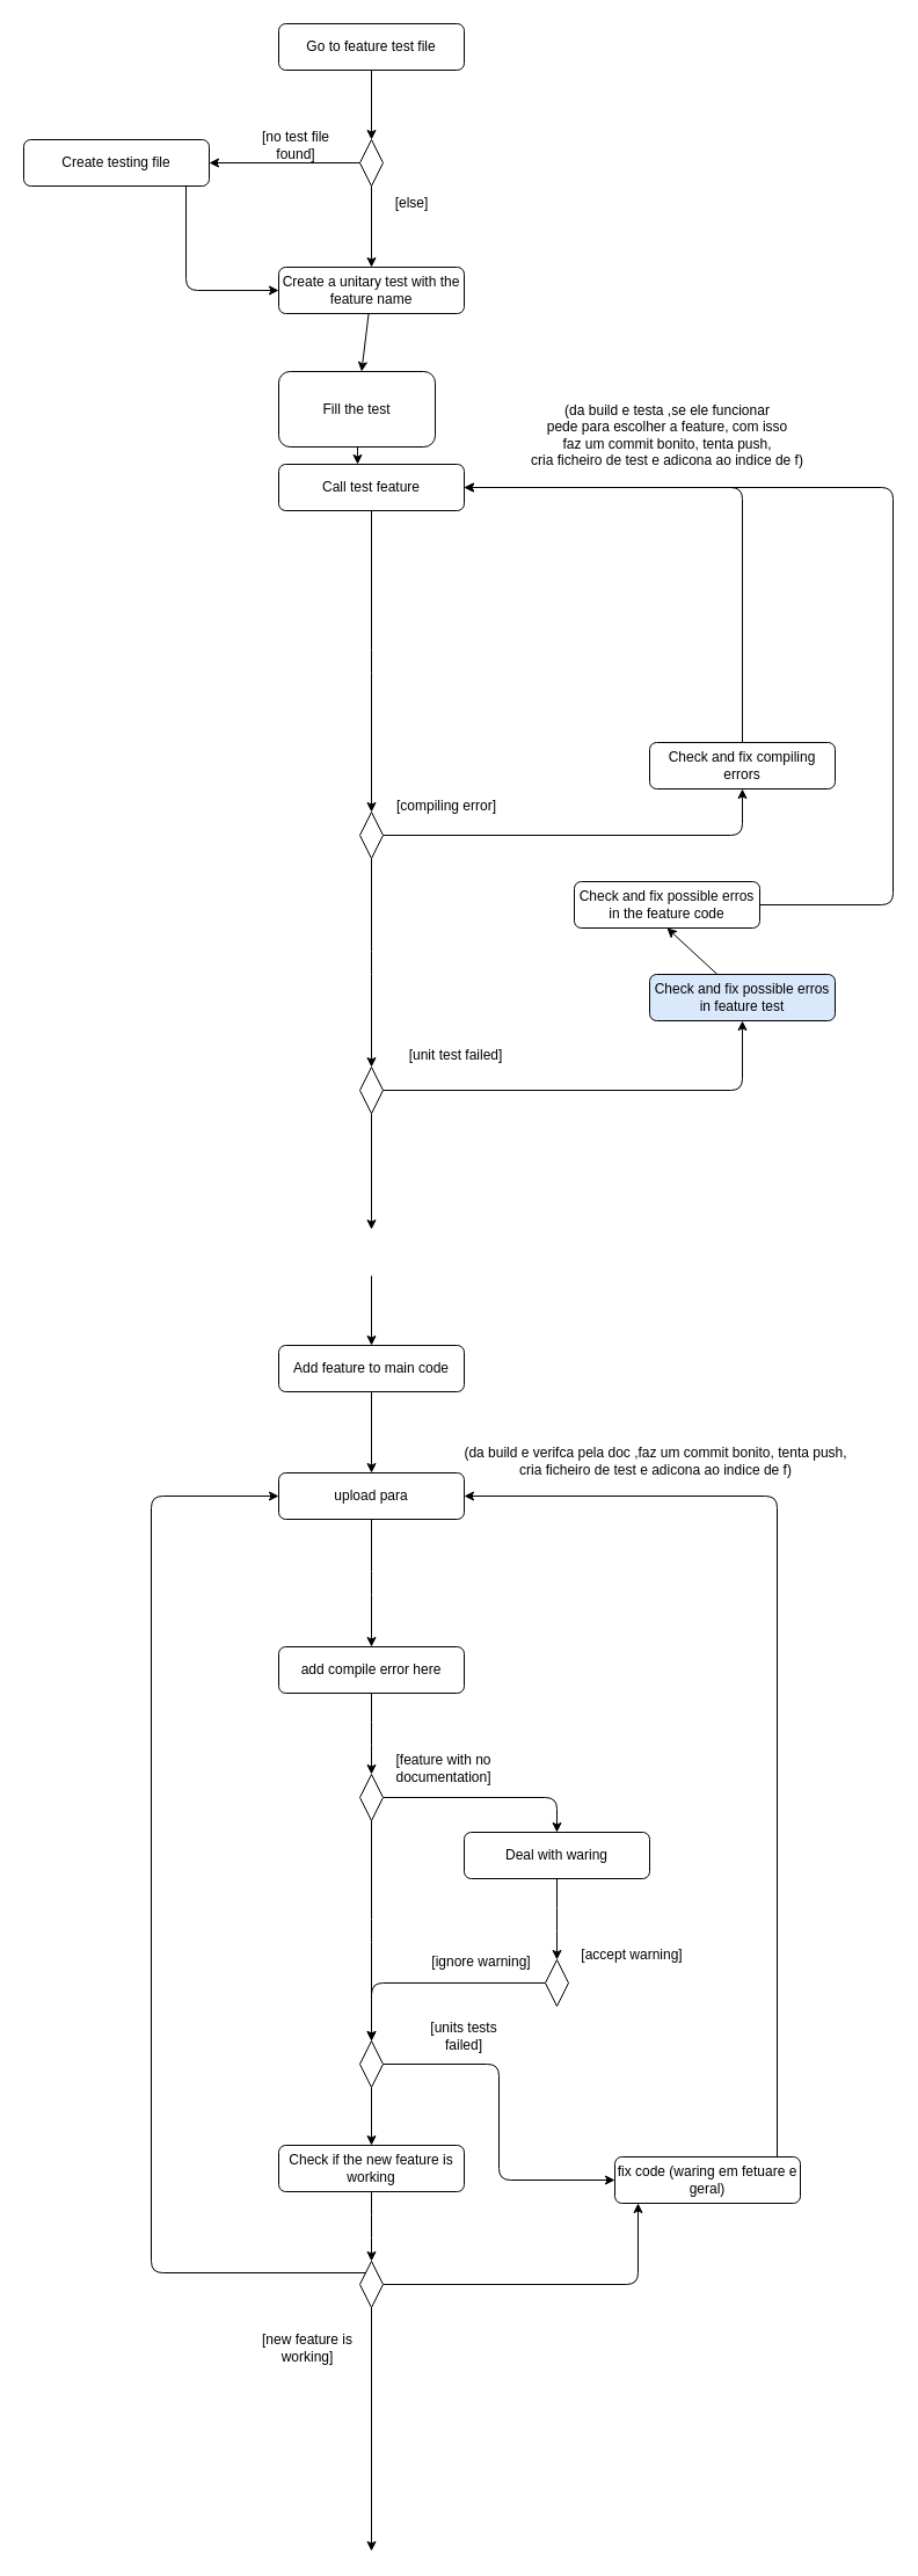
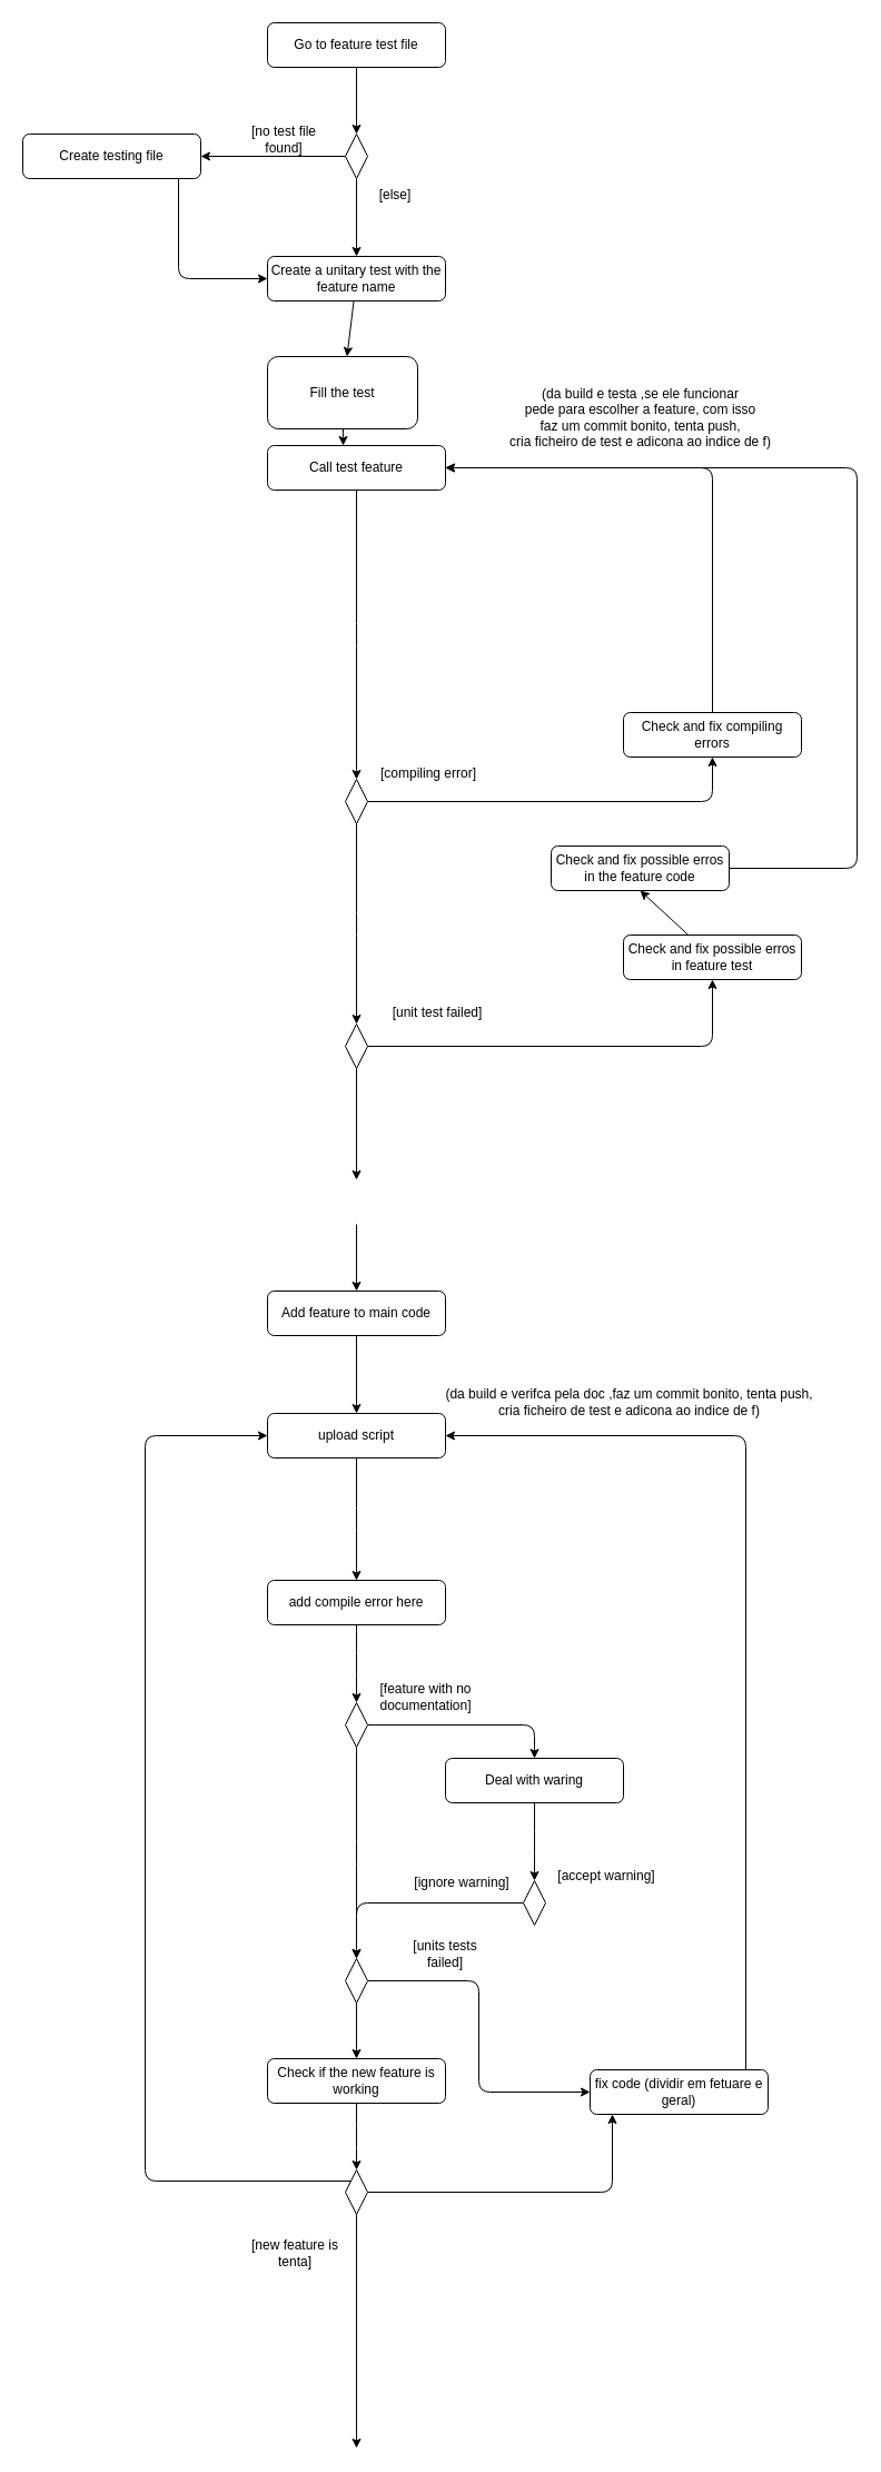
  <mxCell id="0" />
  <mxCell id="1" parent="0" />
  <mxCell id="2" style="edgeStyle=none;html=1;" parent="1" source="3" target="4" edge="1"><mxGeometry relative="1" as="geometry"><mxPoint x="320" y="1588" as="sourcePoint" /></mxGeometry></mxCell>
  <mxCell id="3" value="Add feature to main code" style="rounded=1;whiteSpace=wrap;html=1;" parent="1" vertex="1"><mxGeometry x="240" y="1160" width="160" height="40" as="geometry" /></mxCell>
- <mxCell id="4" value="upload para" style="rounded=1;whiteSpace=wrap;html=1;" parent="1" vertex="1"><mxGeometry x="240" y="1270" width="160" height="40" as="geometry" /></mxCell>
+ <mxCell id="4" value="upload script" style="rounded=1;whiteSpace=wrap;html=1;" parent="1" vertex="1"><mxGeometry x="240" y="1270" width="160" height="40" as="geometry" /></mxCell>
  <mxCell id="5" style="edgeStyle=none;html=1;" parent="1" source="6" edge="1"><mxGeometry relative="1" as="geometry"><mxPoint x="320" y="1060" as="targetPoint" /></mxGeometry></mxCell>
  <mxCell id="6" value="" style="rhombus;whiteSpace=wrap;html=1;" parent="1" vertex="1"><mxGeometry x="310" y="920" width="20" height="40" as="geometry" /></mxCell>
  <mxCell id="7" style="edgeStyle=orthogonalEdgeStyle;html=1;" parent="1" source="9" target="11" edge="1"><mxGeometry relative="1" as="geometry" /></mxCell>
  <mxCell id="8" style="edgeStyle=elbowEdgeStyle;html=1;" parent="1" source="9" target="59" edge="1"><mxGeometry relative="1" as="geometry" /></mxCell>
  <mxCell id="9" value="" style="rhombus;whiteSpace=wrap;html=1;" parent="1" vertex="1"><mxGeometry x="310" y="1760" width="20" height="40" as="geometry" /></mxCell>
  <mxCell id="10" style="edgeStyle=elbowEdgeStyle;html=1;" parent="1" source="11" target="25" edge="1"><mxGeometry relative="1" as="geometry" /></mxCell>
  <mxCell id="11" value="Check if the new feature is working" style="rounded=1;whiteSpace=wrap;html=1;" parent="1" vertex="1"><mxGeometry x="240" y="1850" width="160" height="40" as="geometry" /></mxCell>
  <mxCell id="12" style="edgeStyle=elbowEdgeStyle;html=1;" parent="1" source="32" target="45" edge="1"><mxGeometry relative="1" as="geometry"><mxPoint x="480" y="1550" as="targetPoint" /><Array as="points"><mxPoint x="480" y="1619" /></Array></mxGeometry></mxCell>
  <mxCell id="13" style="edgeStyle=elbowEdgeStyle;html=1;" parent="1" source="4" edge="1"><mxGeometry relative="1" as="geometry"><mxPoint x="320.172" y="1659.655" as="sourcePoint" /><mxPoint x="320" y="1420" as="targetPoint" /></mxGeometry></mxCell>
  <mxCell id="14" value="" style="group" parent="1" vertex="1" connectable="0"><mxGeometry x="347.5" y="895" width="90" height="30" as="geometry" /></mxCell>
  <mxCell id="15" value="[unit test failed]" style="text;html=1;strokeColor=none;fillColor=none;align=center;verticalAlign=middle;whiteSpace=wrap;rounded=0;" parent="14" vertex="1"><mxGeometry width="90" height="30" as="geometry" /></mxCell>
  <mxCell id="16" style="edgeStyle=none;html=1;" parent="1" target="3" edge="1"><mxGeometry relative="1" as="geometry"><mxPoint x="320" y="1100" as="sourcePoint" /></mxGeometry></mxCell>
  <mxCell id="17" value="[feature with no documentation]" style="text;strokeColor=none;align=center;fillColor=none;html=1;verticalAlign=middle;whiteSpace=wrap;rounded=0;" parent="1" vertex="1"><mxGeometry x="330" y="1510" width="105" height="30" as="geometry" /></mxCell>
  <mxCell id="18" value="" style="group" parent="1" vertex="1" connectable="0"><mxGeometry x="355" y="1730" width="90" height="41" as="geometry" /></mxCell>
  <mxCell id="19" value="" style="group" parent="18" vertex="1" connectable="0"><mxGeometry width="90" height="41" as="geometry" /></mxCell>
  <mxCell id="20" style="edgeStyle=orthogonalEdgeStyle;html=1;" parent="19" edge="1"><mxGeometry relative="1" as="geometry" /></mxCell>
  <mxCell id="21" value="[units tests failed]" style="text;html=1;strokeColor=none;fillColor=none;align=center;verticalAlign=middle;whiteSpace=wrap;rounded=0;" parent="19" vertex="1"><mxGeometry y="11" width="90" height="30" as="geometry" /></mxCell>
  <mxCell id="22" style="edgeStyle=elbowEdgeStyle;html=1;" parent="1" source="25" edge="1"><mxGeometry relative="1" as="geometry"><mxPoint x="320.333" y="2200" as="targetPoint" /></mxGeometry></mxCell>
  <mxCell id="23" style="edgeStyle=elbowEdgeStyle;html=1;" parent="1" source="25" target="4" edge="1"><mxGeometry relative="1" as="geometry"><Array as="points"><mxPoint x="130" y="1960" /><mxPoint x="90" y="2010" /></Array></mxGeometry></mxCell>
  <mxCell id="24" style="edgeStyle=elbowEdgeStyle;html=1;" parent="1" source="25" target="59" edge="1"><mxGeometry relative="1" as="geometry"><Array as="points"><mxPoint x="550" y="1890" /></Array></mxGeometry></mxCell>
  <mxCell id="25" value="" style="rhombus;whiteSpace=wrap;html=1;" parent="1" vertex="1"><mxGeometry x="310" y="1950" width="20" height="40" as="geometry" /></mxCell>
  <mxCell id="26" style="edgeStyle=orthogonalEdgeStyle;html=1;" parent="1" source="6" target="27" edge="1"><mxGeometry relative="1" as="geometry" /></mxCell>
- <mxCell id="27" value="Check and fix possible erros in feature test" style="rounded=1;whiteSpace=wrap;html=1;fillColor=#dae8fc;" parent="1" vertex="1"><mxGeometry x="560" y="840" width="160" height="40" as="geometry" /></mxCell>
+ <mxCell id="27" value="Check and fix possible erros in feature test" style="rounded=1;whiteSpace=wrap;html=1;" parent="1" vertex="1"><mxGeometry x="560" y="840" width="160" height="40" as="geometry" /></mxCell>
  <mxCell id="28" style="edgeStyle=elbowEdgeStyle;html=1;" parent="1" source="29" target="36" edge="1"><mxGeometry relative="1" as="geometry"><Array as="points"><mxPoint x="770" y="730" /><mxPoint x="510" y="650" /></Array></mxGeometry></mxCell>
  <mxCell id="29" value="Check and fix possible erros in the feature code" style="rounded=1;whiteSpace=wrap;html=1;" parent="1" vertex="1"><mxGeometry x="495" y="760" width="160" height="40" as="geometry" /></mxCell>
  <mxCell id="30" style="edgeStyle=none;html=1;entryX=0.5;entryY=1;entryDx=0;entryDy=0;" parent="1" source="27" target="29" edge="1"><mxGeometry relative="1" as="geometry" /></mxCell>
  <mxCell id="31" style="edgeStyle=elbowEdgeStyle;html=1;" parent="1" source="32" target="9" edge="1"><mxGeometry relative="1" as="geometry"><mxPoint x="320.172" y="1720" as="targetPoint" /></mxGeometry></mxCell>
  <mxCell id="32" value="" style="rhombus;whiteSpace=wrap;html=1;" parent="1" vertex="1"><mxGeometry x="310" y="1530" width="20" height="40" as="geometry" /></mxCell>
  <mxCell id="33" value="Fill the test" style="rounded=1;whiteSpace=wrap;html=1;" parent="1" vertex="1"><mxGeometry x="240" y="320" width="135" height="65" as="geometry" /></mxCell>
  <mxCell id="34" style="edgeStyle=elbowEdgeStyle;html=1;" parent="1" source="33" target="36" edge="1"><mxGeometry relative="1" as="geometry"><mxPoint x="320" y="620" as="sourcePoint" /><mxPoint x="320.172" y="580" as="targetPoint" /></mxGeometry></mxCell>
  <mxCell id="35" style="edgeStyle=elbowEdgeStyle;html=1;" parent="1" source="36" target="41" edge="1"><mxGeometry relative="1" as="geometry"><mxPoint x="320" y="660" as="targetPoint" /></mxGeometry></mxCell>
  <mxCell id="36" value="Call test feature" style="rounded=1;whiteSpace=wrap;html=1;" parent="1" vertex="1"><mxGeometry x="240" y="400" width="160" height="40" as="geometry" /></mxCell>
  <mxCell id="37" value="(da build e testa ,se ele funcionar &lt;br&gt;pede para escolher a feature, com isso&lt;br&gt;faz um commit bonito, tenta push, &lt;br&gt;cria ficheiro de test e adicona ao indice de f)" style="text;html=1;align=center;verticalAlign=middle;resizable=0;points=[];autosize=1;strokeColor=none;fillColor=none;" parent="1" vertex="1"><mxGeometry x="445" y="340" width="260" height="70" as="geometry" /></mxCell>
  <mxCell id="38" style="edgeStyle=elbowEdgeStyle;html=1;" parent="1" source="41" target="43" edge="1"><mxGeometry relative="1" as="geometry"><mxPoint x="330" y="680" as="sourcePoint" /><mxPoint x="470" y="680" as="targetPoint" /><Array as="points"><mxPoint x="640" y="720" /><mxPoint x="560" y="680" /></Array></mxGeometry></mxCell>
  <mxCell id="39" value="[compiling error]" style="text;html=1;strokeColor=none;fillColor=none;align=center;verticalAlign=middle;whiteSpace=wrap;rounded=0;" parent="1" vertex="1"><mxGeometry x="340" y="680" width="90" height="30" as="geometry" /></mxCell>
  <mxCell id="40" style="edgeStyle=elbowEdgeStyle;html=1;" parent="1" source="41" target="6" edge="1"><mxGeometry relative="1" as="geometry" /></mxCell>
  <mxCell id="41" value="" style="rhombus;whiteSpace=wrap;html=1;" parent="1" vertex="1"><mxGeometry x="310" y="700" width="20" height="40" as="geometry" /></mxCell>
  <mxCell id="42" style="edgeStyle=elbowEdgeStyle;html=1;" parent="1" source="43" target="36" edge="1"><mxGeometry relative="1" as="geometry"><Array as="points"><mxPoint x="640" y="600" /></Array></mxGeometry></mxCell>
  <mxCell id="43" value="Check and fix compiling errors" style="rounded=1;whiteSpace=wrap;html=1;" parent="1" vertex="1"><mxGeometry x="560" y="640" width="160" height="40" as="geometry" /></mxCell>
  <mxCell id="44" style="edgeStyle=elbowEdgeStyle;html=1;" parent="1" source="45" target="47" edge="1"><mxGeometry relative="1" as="geometry" /></mxCell>
  <mxCell id="45" value="Deal with waring" style="rounded=1;whiteSpace=wrap;html=1;" parent="1" vertex="1"><mxGeometry x="400" y="1580" width="160" height="40" as="geometry" /></mxCell>
  <mxCell id="46" style="edgeStyle=elbowEdgeStyle;html=1;" parent="1" source="47" target="9" edge="1"><mxGeometry relative="1" as="geometry"><Array as="points"><mxPoint x="320" y="1710" /></Array></mxGeometry></mxCell>
  <mxCell id="47" value="" style="rhombus;whiteSpace=wrap;html=1;" parent="1" vertex="1"><mxGeometry x="470" y="1690" width="20" height="40" as="geometry" /></mxCell>
  <mxCell id="48" value="" style="group" parent="1" vertex="1" connectable="0"><mxGeometry x="370" y="1665.5" width="90" height="41" as="geometry" /></mxCell>
  <mxCell id="49" value="" style="group" parent="48" vertex="1" connectable="0"><mxGeometry width="90" height="41" as="geometry" /></mxCell>
  <mxCell id="50" style="edgeStyle=orthogonalEdgeStyle;html=1;" parent="49" edge="1"><mxGeometry relative="1" as="geometry" /></mxCell>
  <mxCell id="51" value="[ignore warning]" style="text;html=1;strokeColor=none;fillColor=none;align=center;verticalAlign=middle;whiteSpace=wrap;rounded=0;" parent="49" vertex="1"><mxGeometry y="11" width="90" height="30" as="geometry" /></mxCell>
  <mxCell id="52" value="" style="group" parent="1" vertex="1" connectable="0"><mxGeometry x="500" y="1660" width="90" height="41" as="geometry" /></mxCell>
  <mxCell id="53" style="edgeStyle=orthogonalEdgeStyle;html=1;" parent="52" edge="1"><mxGeometry relative="1" as="geometry" /></mxCell>
  <mxCell id="54" value="[accept warning]" style="text;html=1;strokeColor=none;fillColor=none;align=center;verticalAlign=middle;whiteSpace=wrap;rounded=0;" parent="52" vertex="1"><mxGeometry y="11" width="90" height="30" as="geometry" /></mxCell>
  <mxCell id="55" value="(da build e verifca pela doc ,faz um commit bonito, tenta push, &lt;br&gt;cria ficheiro de test e adicona ao indice de f)" style="text;html=1;align=center;verticalAlign=middle;resizable=0;points=[];autosize=1;strokeColor=none;fillColor=none;" parent="1" vertex="1"><mxGeometry x="390" y="1240" width="350" height="40" as="geometry" /></mxCell>
  <mxCell id="56" style="edgeStyle=elbowEdgeStyle;html=1;" parent="1" source="57" target="32" edge="1"><mxGeometry relative="1" as="geometry" /></mxCell>
  <mxCell id="57" value="add compile error here" style="rounded=1;whiteSpace=wrap;html=1;" parent="1" vertex="1"><mxGeometry x="240" y="1420" width="160" height="40" as="geometry" /></mxCell>
  <mxCell id="58" style="edgeStyle=elbowEdgeStyle;html=1;" parent="1" source="59" target="4" edge="1"><mxGeometry relative="1" as="geometry"><Array as="points"><mxPoint x="670" y="1800" /><mxPoint x="560" y="1370" /></Array></mxGeometry></mxCell>
- <mxCell id="59" value="fix code (waring em fetuare e geral)" style="rounded=1;whiteSpace=wrap;html=1;" parent="1" vertex="1"><mxGeometry x="530" y="1860" width="160" height="40" as="geometry" /></mxCell>
+ <mxCell id="59" value="fix code (dividir em fetuare e geral)" style="rounded=1;whiteSpace=wrap;html=1;" parent="1" vertex="1"><mxGeometry x="530" y="1860" width="160" height="40" as="geometry" /></mxCell>
  <mxCell id="60" value="" style="group" parent="1" vertex="1" connectable="0"><mxGeometry x="365" y="1740" width="90" height="41" as="geometry" /></mxCell>
  <mxCell id="61" value="" style="group" parent="60" vertex="1" connectable="0"><mxGeometry width="90" height="41" as="geometry" /></mxCell>
  <mxCell id="62" style="edgeStyle=orthogonalEdgeStyle;html=1;" parent="61" edge="1"><mxGeometry relative="1" as="geometry" /></mxCell>
- <mxCell id="63" value="[new feature is working]" style="text;html=1;strokeColor=none;fillColor=none;align=center;verticalAlign=middle;whiteSpace=wrap;rounded=0;" parent="1" vertex="1"><mxGeometry x="220" y="2010" width="90" height="30" as="geometry" /></mxCell>
+ <mxCell id="63" value="[new feature is tenta]" style="text;html=1;strokeColor=none;fillColor=none;align=center;verticalAlign=middle;whiteSpace=wrap;rounded=0;" parent="1" vertex="1"><mxGeometry x="220" y="2010" width="90" height="30" as="geometry" /></mxCell>
  <mxCell id="64" style="edgeStyle=orthogonalEdgeStyle;html=1;" parent="1" source="65" target="67" edge="1"><mxGeometry relative="1" as="geometry"><Array as="points"><mxPoint x="160" y="250" /></Array></mxGeometry></mxCell>
  <mxCell id="65" value="Create testing file" style="rounded=1;whiteSpace=wrap;html=1;" parent="1" vertex="1"><mxGeometry x="20" y="120" width="160" height="40" as="geometry" /></mxCell>
  <mxCell id="66" style="edgeStyle=none;html=1;" parent="1" source="67" target="33" edge="1"><mxGeometry relative="1" as="geometry" /></mxCell>
  <mxCell id="67" value="Create a unitary test with the feature name" style="rounded=1;whiteSpace=wrap;html=1;" parent="1" vertex="1"><mxGeometry x="240" y="230" width="160" height="40" as="geometry" /></mxCell>
  <mxCell id="68" style="edgeStyle=none;html=1;" parent="1" source="69" target="72" edge="1"><mxGeometry relative="1" as="geometry" /></mxCell>
  <mxCell id="69" value="Go to feature test file" style="rounded=1;whiteSpace=wrap;html=1;" parent="1" vertex="1"><mxGeometry x="240" y="20" width="160" height="40" as="geometry" /></mxCell>
  <mxCell id="70" style="edgeStyle=none;html=1;" parent="1" source="72" target="65" edge="1"><mxGeometry relative="1" as="geometry" /></mxCell>
  <mxCell id="71" style="edgeStyle=none;html=1;" parent="1" source="72" target="67" edge="1"><mxGeometry relative="1" as="geometry" /></mxCell>
  <mxCell id="72" value="" style="rhombus;whiteSpace=wrap;html=1;" parent="1" vertex="1"><mxGeometry x="310" y="120" width="20" height="40" as="geometry" /></mxCell>
  <mxCell id="73" value="[no test file found]" style="text;html=1;strokeColor=none;fillColor=none;align=center;verticalAlign=middle;whiteSpace=wrap;rounded=0;" parent="1" vertex="1"><mxGeometry x="210" y="110" width="90" height="30" as="geometry" /></mxCell>
  <mxCell id="74" value="[else]" style="text;html=1;strokeColor=none;fillColor=none;align=center;verticalAlign=middle;whiteSpace=wrap;rounded=0;" parent="1" vertex="1"><mxGeometry x="310" y="160" width="90" height="30" as="geometry" /></mxCell>
